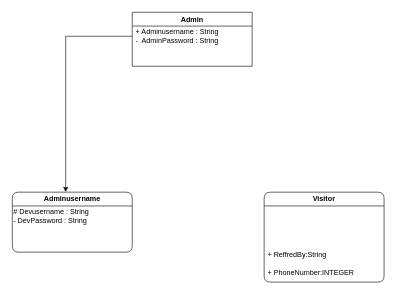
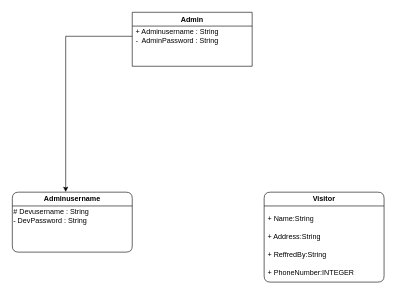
  <mxCell id="0" />
  <mxCell id="1" parent="0" />
  <mxCell id="2" value="Admin" style="swimlane;whiteSpace=wrap;html=1;" parent="1" vertex="1"><mxGeometry x="220" y="20" width="200" height="90" as="geometry"><mxRectangle x="270" y="50" width="80" height="30" as="alternateBounds" /></mxGeometry></mxCell>
  <mxCell id="3" value="+ Adminusername : String&lt;br&gt;-&amp;nbsp; AdminPassword : String" style="text;strokeColor=none;fillColor=none;align=left;verticalAlign=middle;spacingLeft=4;spacingRight=4;overflow=hidden;points=[[0,0.5],[1,0.5]];portConstraint=eastwest;rotatable=0;whiteSpace=wrap;html=1;rounded=1;" parent="2" vertex="1"><mxGeometry y="20" width="180" height="40" as="geometry" /></mxCell>
  <mxCell id="4" value="Adminusername" style="swimlane;whiteSpace=wrap;html=1;startSize=23;rounded=1;" parent="1" vertex="1"><mxGeometry x="20" y="320" width="200" height="100" as="geometry"><mxRectangle x="270" y="50" width="80" height="30" as="alternateBounds" /></mxGeometry></mxCell>
  <mxCell id="5" value="# Devusername : String&lt;br&gt;- DevPassword : String" style="rounded=1;whiteSpace=wrap;html=1;fontFamily=Helvetica;fontSize=12;fontColor=default;align=left;strokeColor=none;fillColor=none;gradientColor=none;" parent="4" vertex="1"><mxGeometry y="20" width="180" height="40" as="geometry" /></mxCell>
  <mxCell id="6" value="Visitor" style="swimlane;whiteSpace=wrap;html=1;rounded=1;" parent="1" vertex="1"><mxGeometry x="440" y="320" width="200" height="150" as="geometry"><mxRectangle x="270" y="50" width="80" height="30" as="alternateBounds" /></mxGeometry></mxCell>
+ <mxCell id="7" value="+ Name:String" style="text;strokeColor=none;fillColor=none;align=left;verticalAlign=middle;spacingLeft=4;spacingRight=4;overflow=hidden;points=[[0,0.5],[1,0.5]];portConstraint=eastwest;rotatable=0;whiteSpace=wrap;html=1;" parent="6" vertex="1"><mxGeometry y="30" width="180" height="30" as="geometry" /></mxCell>
+ <mxCell id="8" value="+ Address:String" style="text;strokeColor=none;fillColor=none;align=left;verticalAlign=middle;spacingLeft=4;spacingRight=4;overflow=hidden;points=[[0,0.5],[1,0.5]];portConstraint=eastwest;rotatable=0;whiteSpace=wrap;html=1;" parent="6" vertex="1"><mxGeometry y="60" width="180" height="30" as="geometry" /></mxCell>
  <mxCell id="9" value="+ ReffredBy:String" style="text;strokeColor=none;fillColor=none;align=left;verticalAlign=middle;spacingLeft=4;spacingRight=4;overflow=hidden;points=[[0,0.5],[1,0.5]];portConstraint=eastwest;rotatable=0;whiteSpace=wrap;html=1;" parent="6" vertex="1"><mxGeometry y="90" width="180" height="30" as="geometry" /></mxCell>
  <mxCell id="10" value="+ PhoneNumber:INTEGER" style="text;strokeColor=none;fillColor=none;align=left;verticalAlign=middle;spacingLeft=4;spacingRight=4;overflow=hidden;points=[[0,0.5],[1,0.5]];portConstraint=eastwest;rotatable=0;whiteSpace=wrap;html=1;" parent="6" vertex="1"><mxGeometry y="120" width="180" height="30" as="geometry" /></mxCell>
  <mxCell id="11" style="edgeStyle=orthogonalEdgeStyle;rounded=0;orthogonalLoop=1;jettySize=auto;html=1;exitX=0;exitY=0.5;exitDx=0;exitDy=0;entryX=0.445;entryY=-0.004;entryDx=0;entryDy=0;entryPerimeter=0;" parent="1" source="3" target="4" edge="1"><mxGeometry relative="1" as="geometry"><mxPoint x="220" y="125" as="sourcePoint" /></mxGeometry></mxCell>
